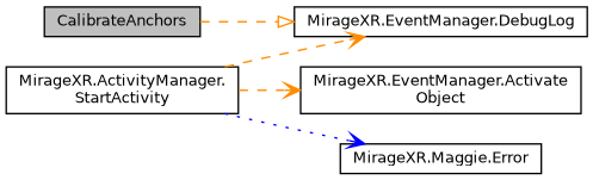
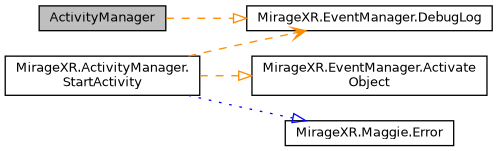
  digraph {
    rankdir=LR
    node [color=black fillcolor=white fontname=Helvetica fontsize=10 shape=record style=filled]
    edge [arrowhead=onormal color=darkorange fontname=Helvetica fontsize=10 labelfontname=Helvetica labelfontsize=10 style=dashed]
-   n1 [fillcolor=grey75 fontcolor=black height=0.2 label=CalibrateAnchors width=0.4]
+   n1 [fillcolor=grey75 fontcolor=black height=0.2 label=ActivityManager width=0.4]
    n2 [height=0.2 label="MirageXR.EventManager.DebugLog" width=0.4]
    n3 [height=0.2 label="MirageXR.ActivityManager.\lStartActivity" width=0.4]
    n4 [height=0.2 label="MirageXR.EventManager.Activate\lObject" width=0.4]
    n5 [height=0.2 label="MirageXR.Maggie.Error" width=0.4]
    n1 -> n2
    n3 -> n2 [arrowhead=vee]
-   n3 -> n4 [arrowhead=vee]
-   n3 -> n5 [arrowhead=vee color=blue style=dotted]
+   n3 -> n4
+   n3 -> n5 [color=blue style=dotted]
  }
